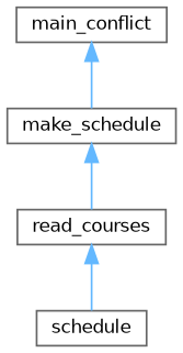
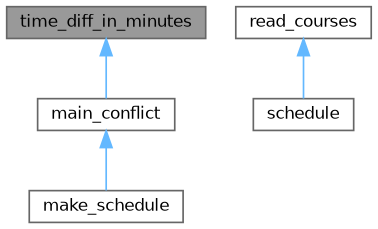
  digraph {
    rankdir=TB
    node [color=grey40 fillcolor=white fontname=Helvetica fontsize=10 shape=box style=filled]
    edge [color=steelblue1 dir=back fontname=Helvetica fontsize=10 labelfontname=Helvetica labelfontsize=10 style=solid]
+   n1 [color=gray40 fillcolor=grey60 fontcolor=black height=0.2 label=time_diff_in_minutes width=0.4]
    n2 [height=0.2 label=main_conflict width=0.4]
    n3 [height=0.2 label=make_schedule width=0.4]
    n4 [height=0.2 label=read_courses width=0.4]
    n5 [height=0.2 label=schedule width=0.4]
+   n1 -> n2
    n2 -> n3
-   n3 -> n4
    n4 -> n5
  }
